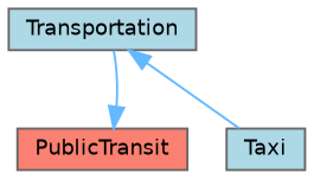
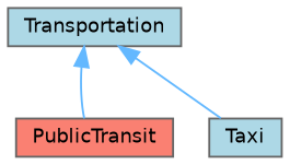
  digraph {
    node [color=gray40 fillcolor=lightblue fontname=Helvetica fontsize=10 shape=box style=filled]
    edge [color=steelblue1 dir=back fontname=Helvetica fontsize=10 labelfontname=Helvetica labelfontsize=10 style=solid]
    n1 [fontcolor=black height=0.2 label=Taxi width=0.4]
    n2 [fillcolor=salmon height=0.2 label=PublicTransit width=0.4]
    n3 [height=0.2 label=Transportation width=0.4]
    n3 -> n1
-   n2 -> n3
+   n3 -> n2
  }
